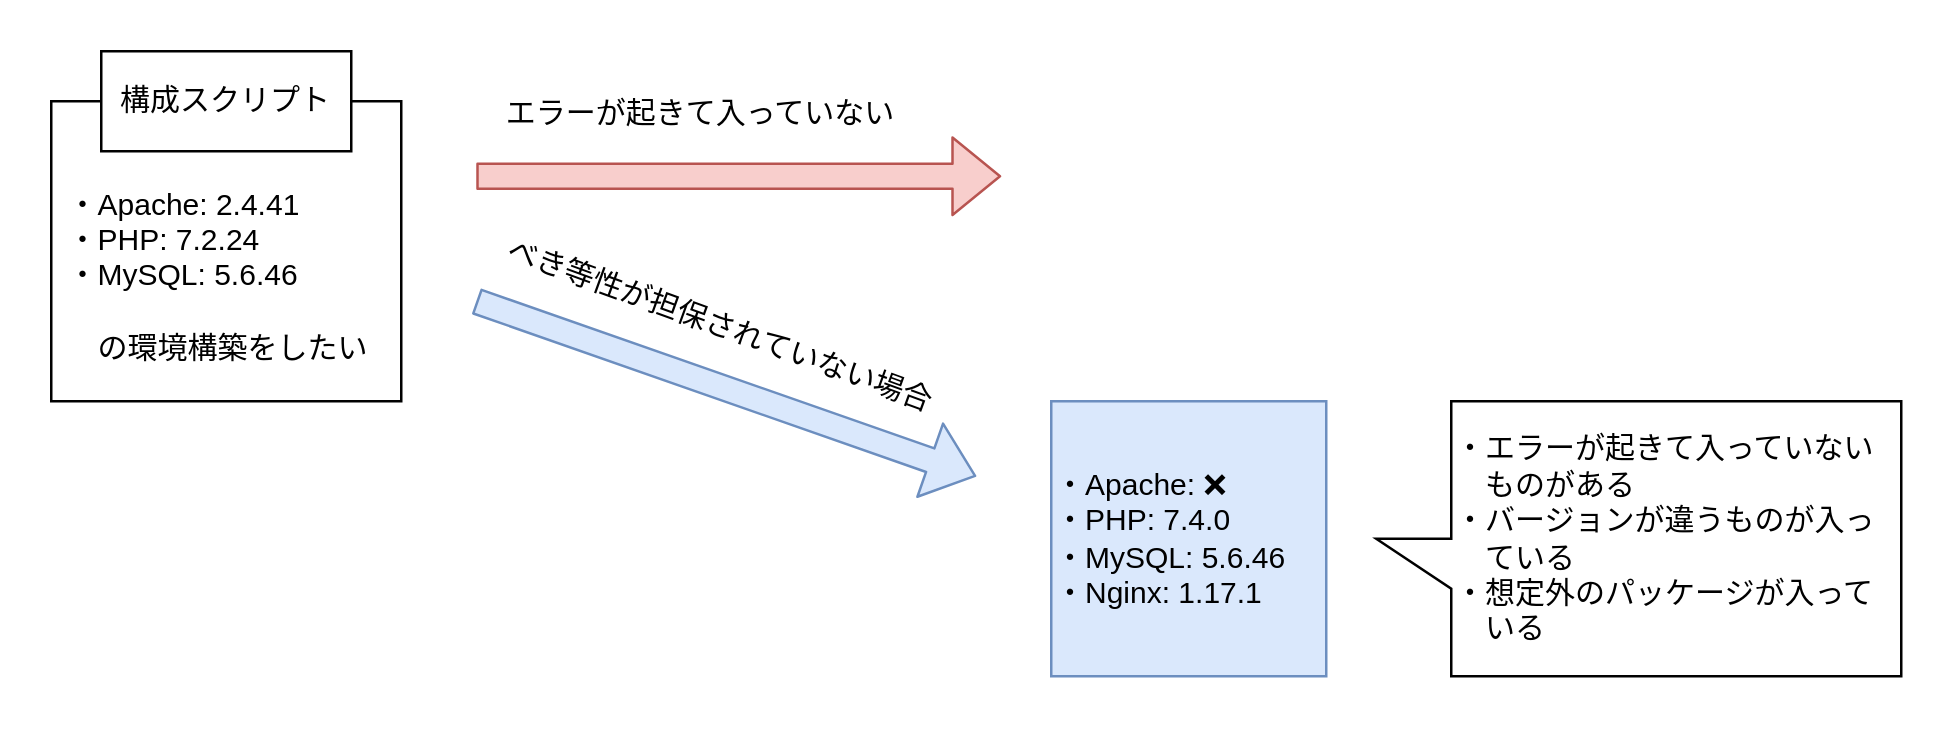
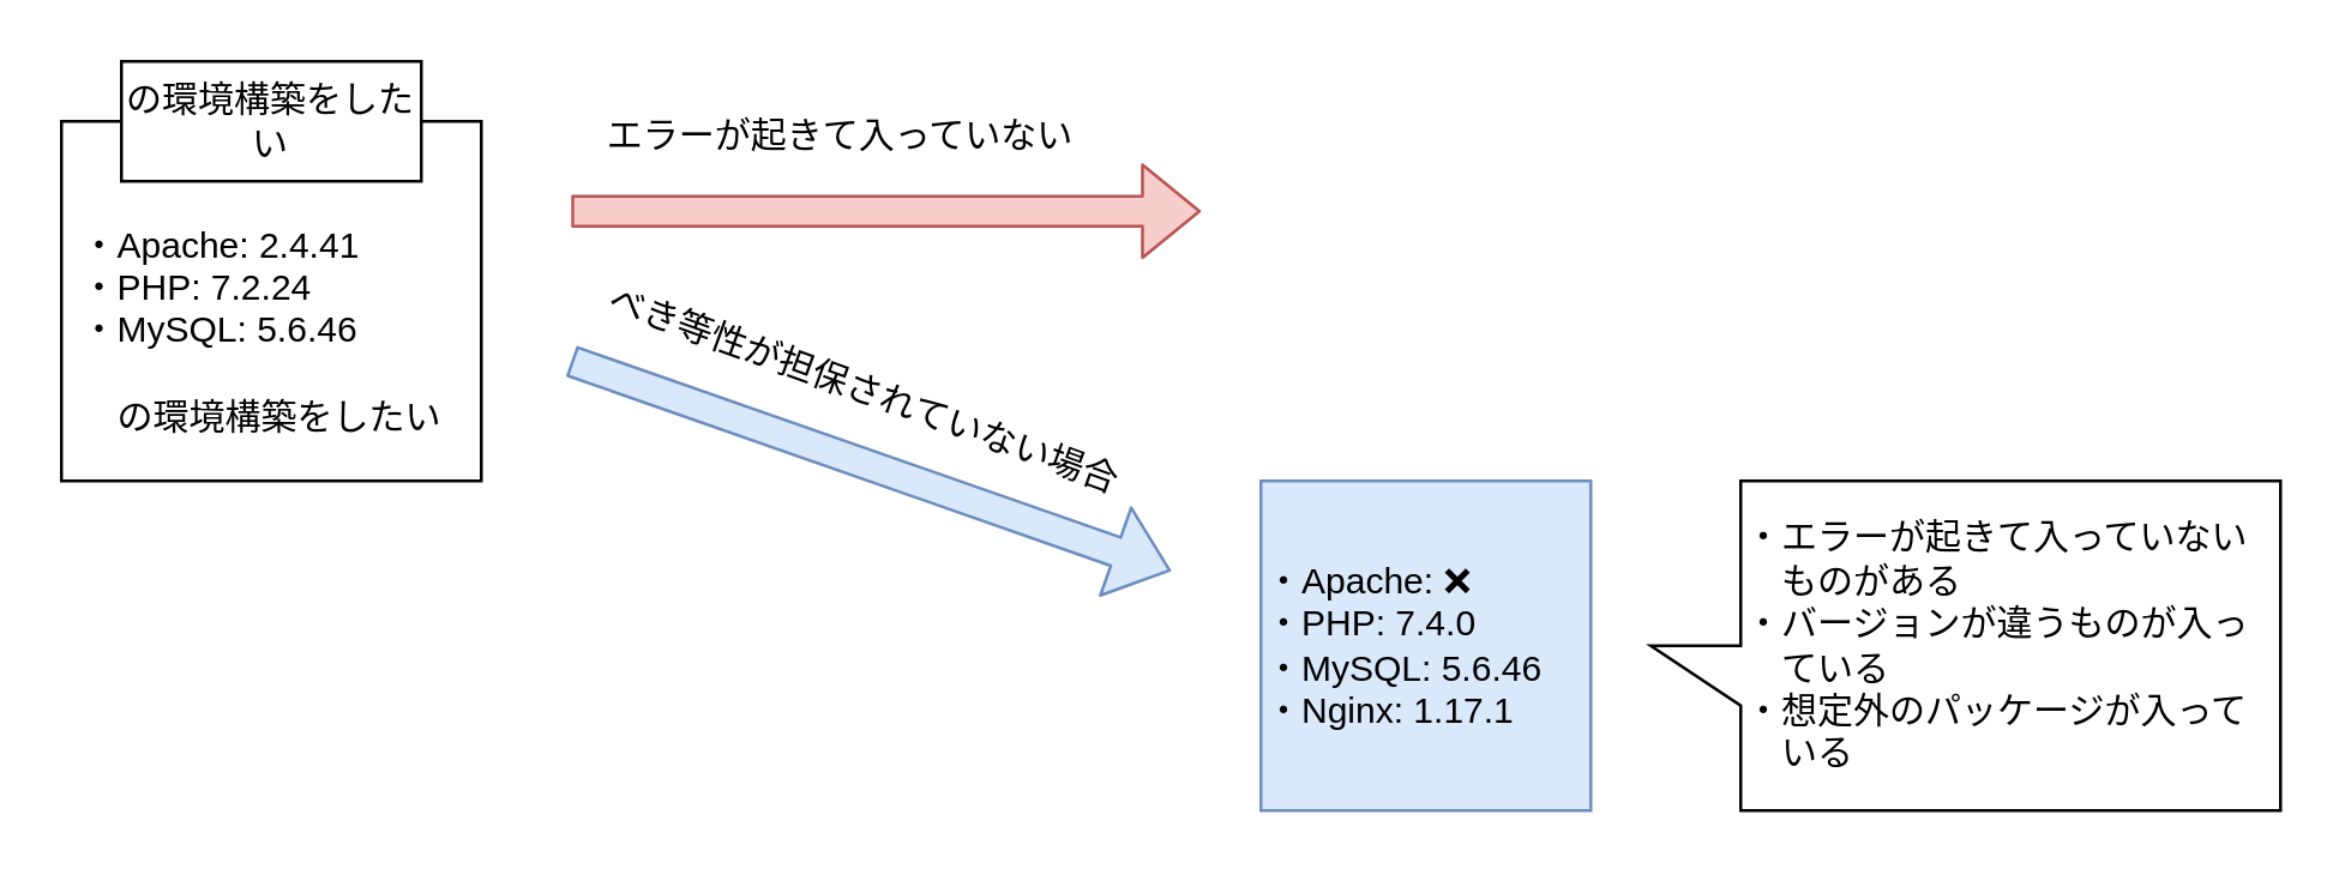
  <mxCell id="0" />
  <mxCell id="1" parent="0" />
  <mxCell id="2" value="" style="rounded=0;whiteSpace=wrap;html=1;align=left;" vertex="1" parent="1"><mxGeometry x="20" y="40" width="140" height="120" as="geometry" /></mxCell>
- <mxCell id="3" value="構成スクリプト" style="rounded=0;whiteSpace=wrap;html=1;" vertex="1" parent="1"><mxGeometry x="40" y="20" width="100" height="40" as="geometry" /></mxCell>
+ <mxCell id="3" value="の環境構築をしたい" style="rounded=0;whiteSpace=wrap;html=1;" vertex="1" parent="1"><mxGeometry x="40" y="20" width="100" height="40" as="geometry" /></mxCell>
  <mxCell id="4" value="&lt;span&gt;・Apache: 2.4.41&lt;/span&gt;&lt;br&gt;&lt;span&gt;・PHP: 7.2.24&lt;/span&gt;&lt;br&gt;&lt;span&gt;・MySQL: 5.6.46&lt;/span&gt;&lt;br&gt;&lt;br&gt;&lt;span&gt;　の環境構築をしたい&lt;/span&gt;" style="text;html=1;strokeColor=none;fillColor=none;align=left;verticalAlign=middle;whiteSpace=wrap;rounded=0;" vertex="1" parent="1"><mxGeometry x="25" y="60" width="130" height="100" as="geometry" /></mxCell>
  <mxCell id="5" value="" style="shape=flexArrow;endArrow=classic;html=1;fillColor=#f8cecc;strokeColor=#b85450;" edge="1" parent="1"><mxGeometry width="50" height="50" relative="1" as="geometry"><mxPoint x="190" y="70" as="sourcePoint" /><mxPoint x="400" y="70" as="targetPoint" /></mxGeometry></mxCell>
  <mxCell id="6" value="エラーが起きて入っていない" style="text;html=1;strokeColor=none;fillColor=none;align=center;verticalAlign=middle;whiteSpace=wrap;rounded=0;" vertex="1" parent="1"><mxGeometry x="180" y="30" width="200" height="30" as="geometry" /></mxCell>
  <mxCell id="7" value="" style="shape=flexArrow;endArrow=classic;html=1;fillColor=#dae8fc;strokeColor=#6c8ebf;" edge="1" parent="1"><mxGeometry width="50" height="50" relative="1" as="geometry"><mxPoint x="190" y="120" as="sourcePoint" /><mxPoint x="390" y="190" as="targetPoint" /></mxGeometry></mxCell>
  <mxCell id="8" value="べき等性が担保されていない場合" style="text;html=1;strokeColor=none;fillColor=none;align=center;verticalAlign=middle;whiteSpace=wrap;rounded=0;rotation=20;" vertex="1" parent="1"><mxGeometry x="187.5" y="115" width="200" height="30" as="geometry" /></mxCell>
  <mxCell id="9" value="・Apache: ❌&lt;br&gt;・PHP: 7.4.0&lt;br&gt;・MySQL: 5.6.46&lt;br&gt;・Nginx: 1.17.1" style="whiteSpace=wrap;html=1;aspect=fixed;align=left;fillColor=#dae8fc;strokeColor=#6c8ebf;" vertex="1" parent="1"><mxGeometry x="420" y="160" width="110" height="110" as="geometry" /></mxCell>
  <mxCell id="10" value="&lt;span&gt;・エラーが起きて入っていない&lt;br&gt;　ものがある&lt;/span&gt;&lt;br&gt;&lt;span&gt;・バージョンが違うものが入っ&lt;br&gt;　ている&lt;br&gt;・想定外のパッケージが入って&lt;br&gt;　いる&lt;br&gt;&lt;/span&gt;" style="shape=callout;whiteSpace=wrap;html=1;perimeter=calloutPerimeter;direction=south;align=left;" vertex="1" parent="1"><mxGeometry x="550" y="160" width="210" height="110" as="geometry" /></mxCell>
